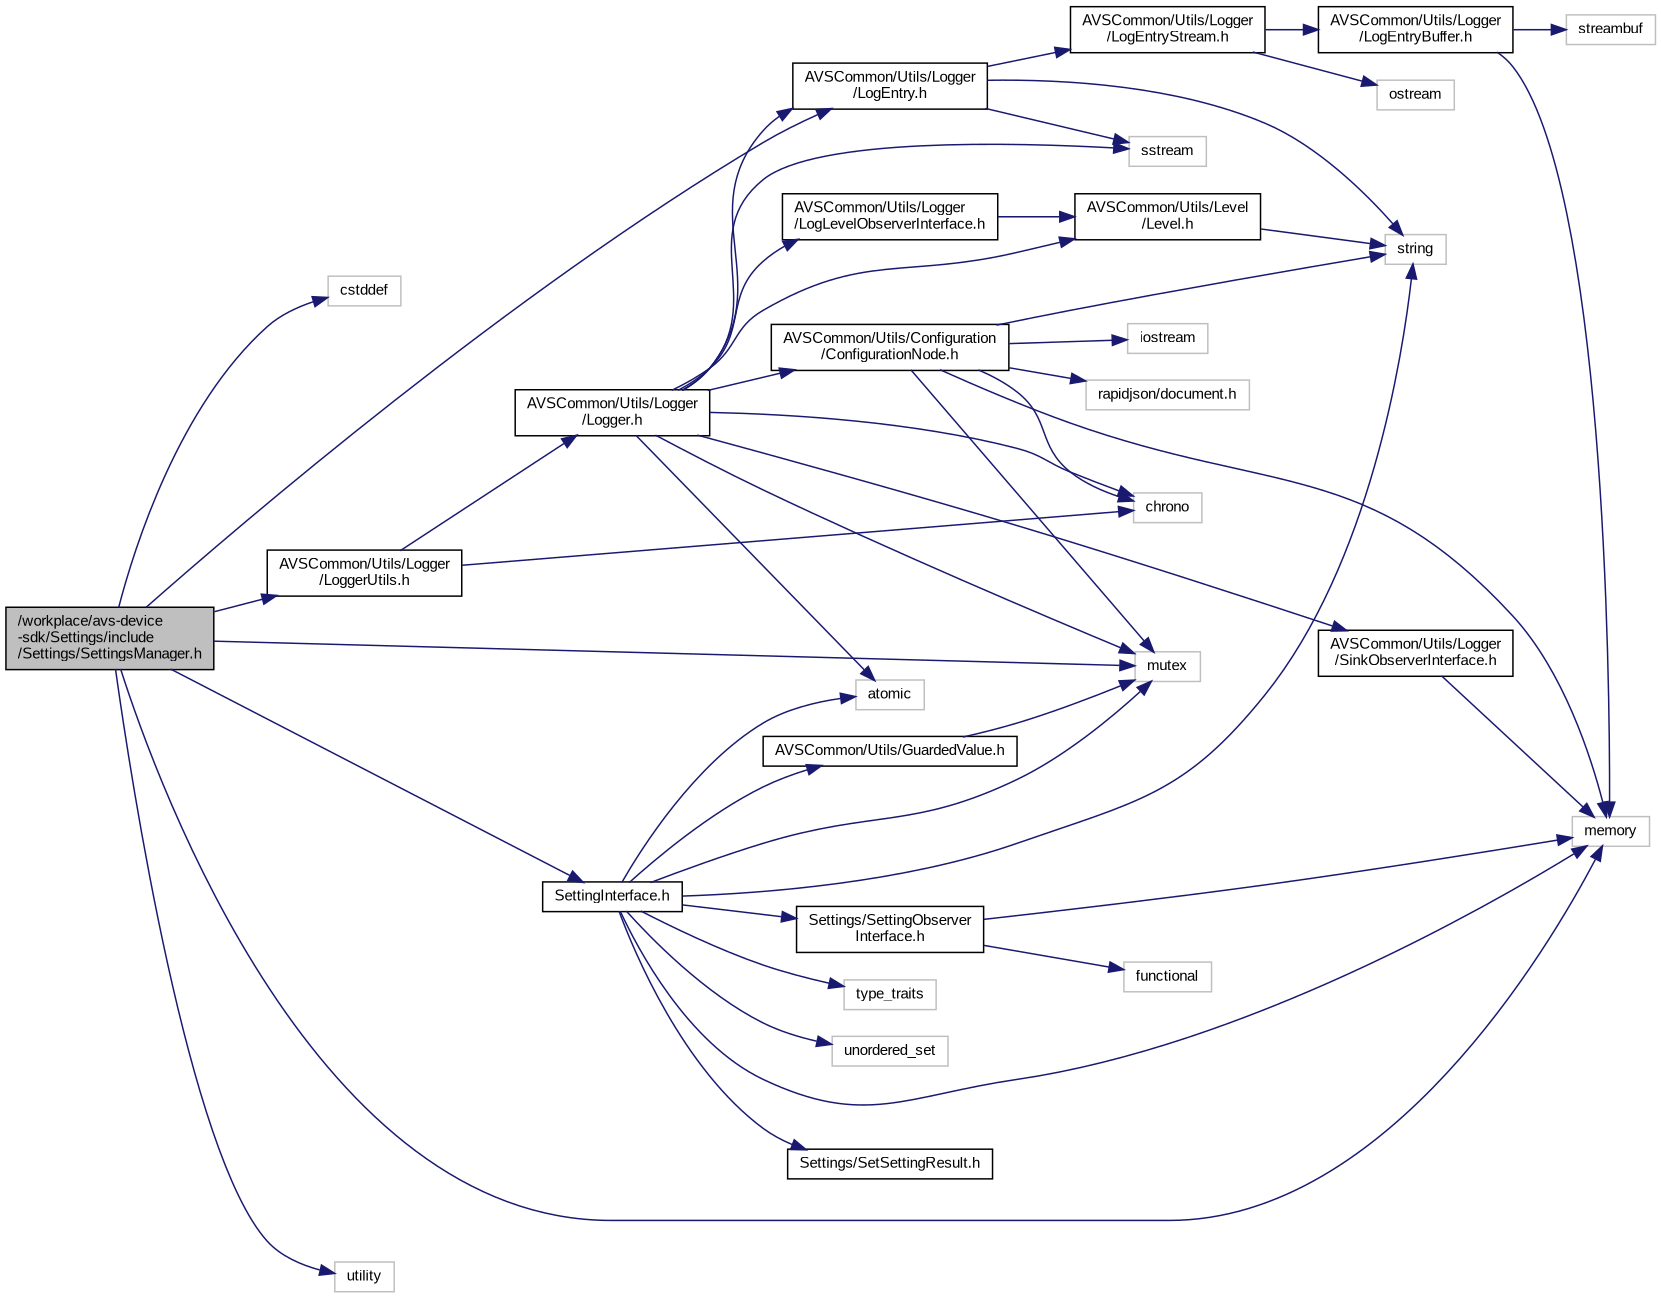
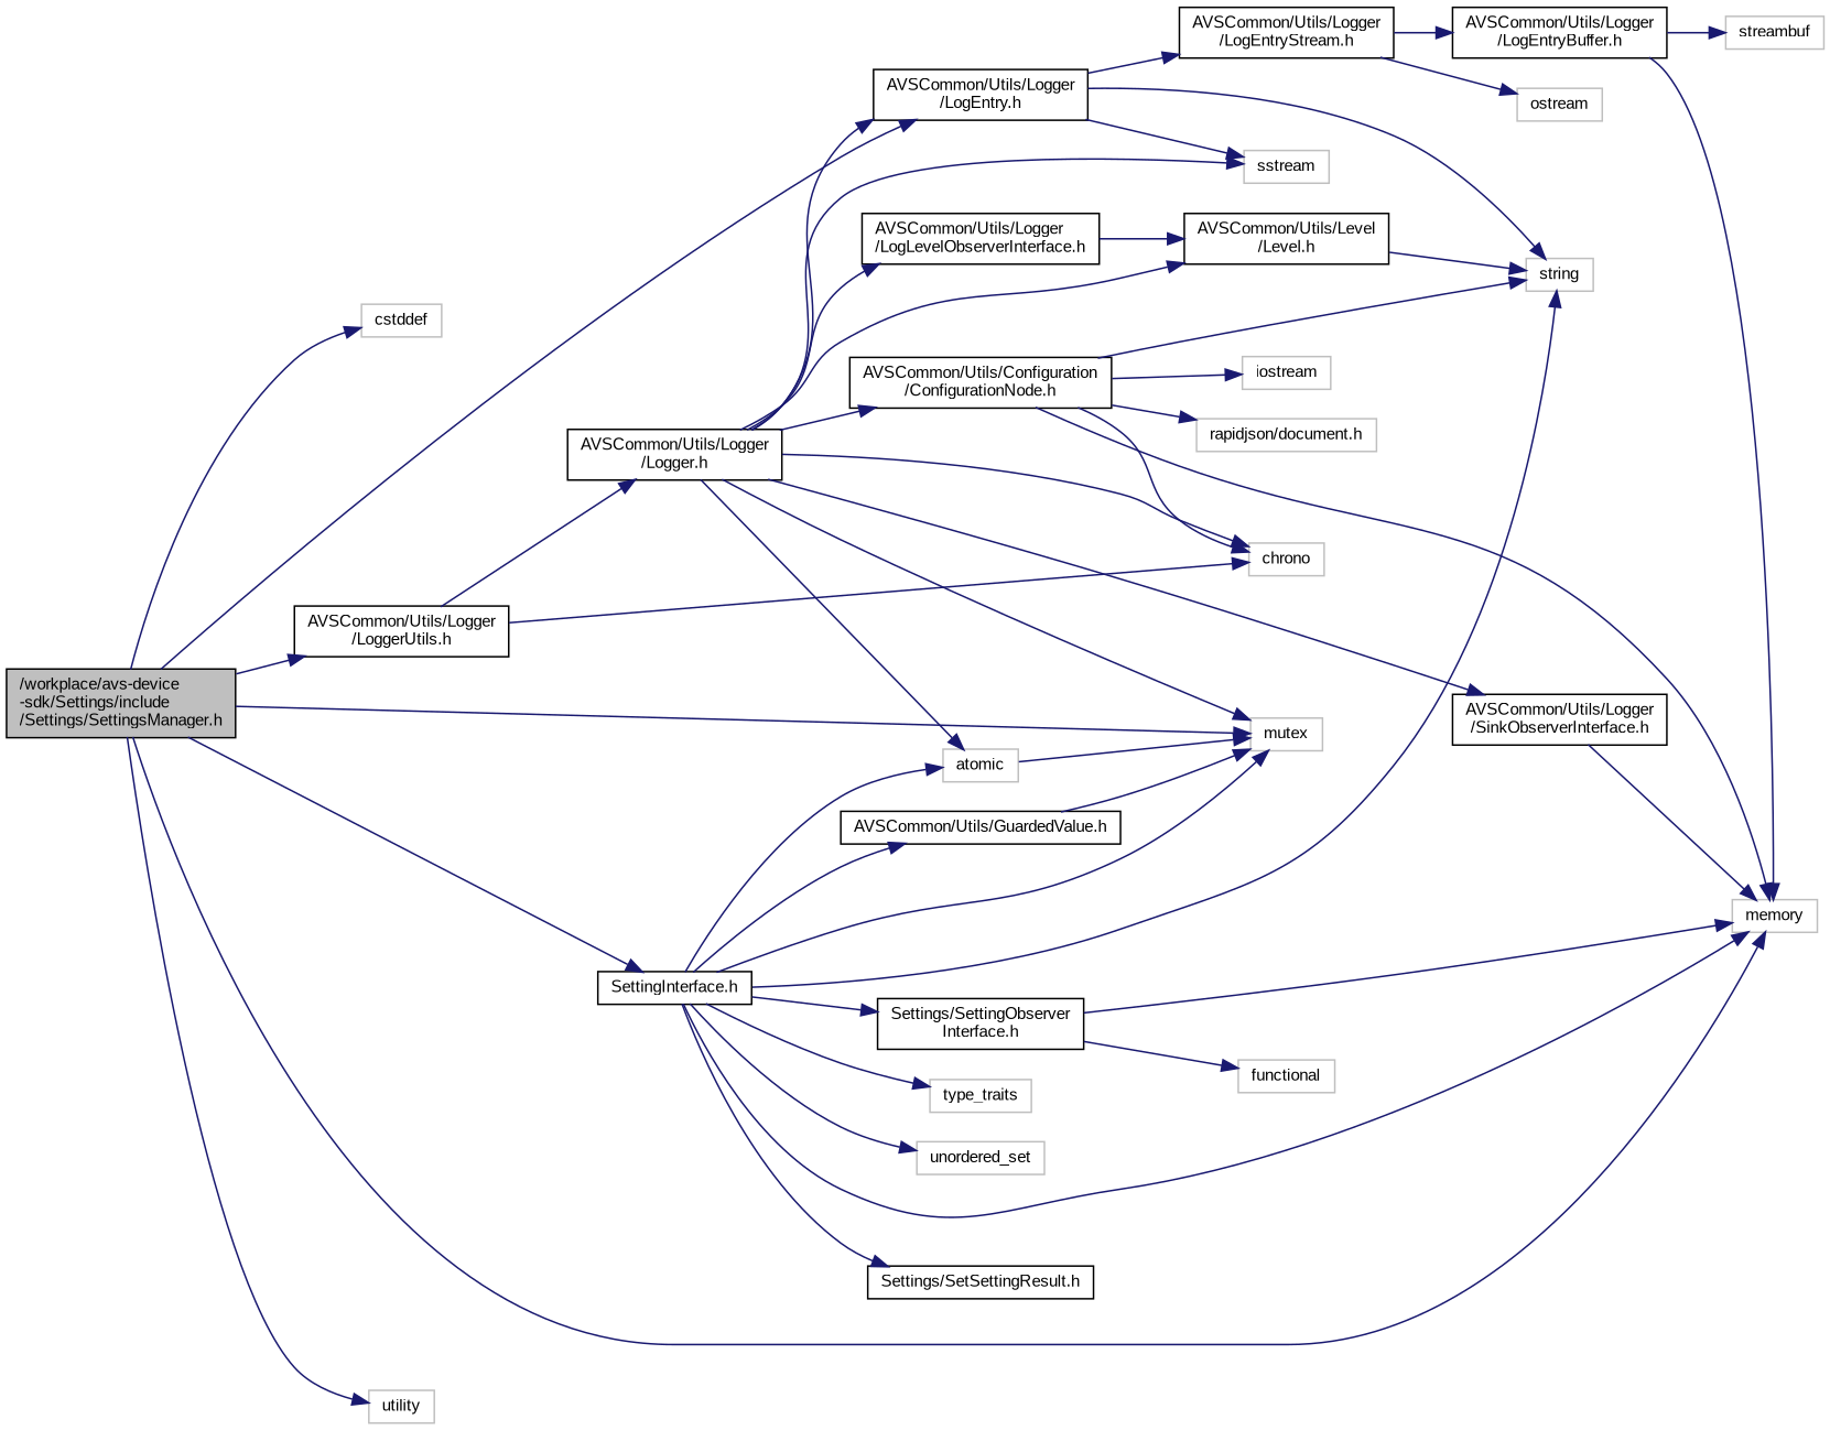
  digraph {
    fontname="Liberation Sans"
    rankdir=LR
    node [color=grey75 fillcolor=white fontname="Liberation Sans" fontsize=10 shape=record style=filled]
    edge [color=midnightblue fontname="Liberation Sans" fontsize=10 labelfontname=Helvetica labelfontsize=10 style=solid]
    n1 [color=black fillcolor=grey75 fontcolor=black height=0.2 label="/workplace/avs-device\l-sdk/Settings/include\l/Settings/SettingsManager.h" width=0.4]
    n2 [height=0.2 label=cstddef width=0.4]
    n3 [height=0.2 label=memory width=0.4]
    n4 [height=0.2 label=mutex width=0.4]
    n5 [height=0.2 label=utility width=0.4]
    n6 [color=black height=0.2 label="AVSCommon/Utils/Logger\l/LogEntry.h" width=0.4]
    n7 [color=black height=0.2 label="AVSCommon/Utils/Logger\l/LoggerUtils.h" width=0.4]
    n8 [color=black height=0.2 label="SettingInterface.h" width=0.4]
    n9 [height=0.2 label=sstream width=0.4]
    n10 [height=0.2 label=string width=0.4]
    n11 [color=black height=0.2 label="AVSCommon/Utils/Logger\l/LogEntryStream.h" width=0.4]
    n12 [height=0.2 label=chrono width=0.4]
    n13 [color=black height=0.2 label="AVSCommon/Utils/Logger\l/Logger.h" width=0.4]
    n14 [height=0.2 label=atomic width=0.4]
    n15 [height=0.2 label=type_traits width=0.4]
    n16 [height=0.2 label=unordered_set width=0.4]
    n17 [color=black height=0.2 label="AVSCommon/Utils/GuardedValue.h" width=0.4]
    n18 [color=black height=0.2 label="Settings/SetSettingResult.h" width=0.4]
    n19 [color=black height=0.2 label="Settings/SettingObserver\lInterface.h" width=0.4]
    n20 [height=0.2 label=ostream width=0.4]
    n21 [color=black height=0.2 label="AVSCommon/Utils/Logger\l/LogEntryBuffer.h" width=0.4]
    n22 [height=0.2 label=streambuf width=0.4]
    n23 [color=black height=0.2 label="AVSCommon/Utils/Configuration\l/ConfigurationNode.h" width=0.4]
    n24 [color=black height=0.2 label="AVSCommon/Utils/Level\l/Level.h" width=0.4]
    n25 [color=black height=0.2 label="AVSCommon/Utils/Logger\l/LogLevelObserverInterface.h" width=0.4]
    n26 [color=black height=0.2 label="AVSCommon/Utils/Logger\l/SinkObserverInterface.h" width=0.4]
    n27 [height=0.2 label=iostream width=0.4]
    n28 [height=0.2 label="rapidjson/document.h" width=0.4]
    n29 [height=0.2 label=functional width=0.4]
    n1 -> n2
    n1 -> n3
    n1 -> n4
    n1 -> n5
    n1 -> n6
    n1 -> n7
    n1 -> n8
    n6 -> n9
    n6 -> n10
    n6 -> n11
    n7 -> n12
    n7 -> n13
    n8 -> n3
    n8 -> n4
    n8 -> n10
    n8 -> n14
    n8 -> n15
    n8 -> n16
    n8 -> n17
    n8 -> n18
    n8 -> n19
    n11 -> n20
    n11 -> n21
    n13 -> n4
    n13 -> n6
    n13 -> n9
    n13 -> n12
    n13 -> n14
    n13 -> n23
    n13 -> n24
    n13 -> n25
    n13 -> n26
    n17 -> n4
    n19 -> n3
    n19 -> n29
    n21 -> n3
    n21 -> n22
    n23 -> n3
-   n23 -> n4
+   n14 -> n4
    n23 -> n10
    n23 -> n12
    n23 -> n27
    n23 -> n28
    n24 -> n10
    n25 -> n24
    n26 -> n3
  }
